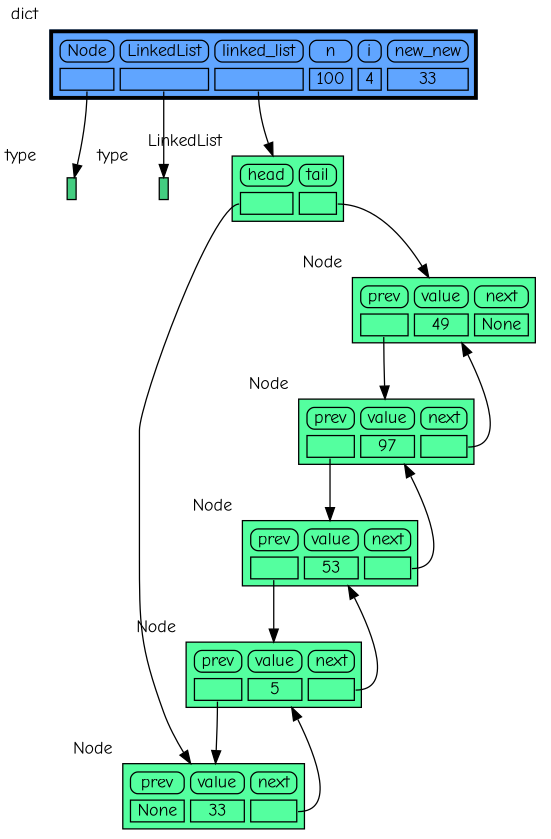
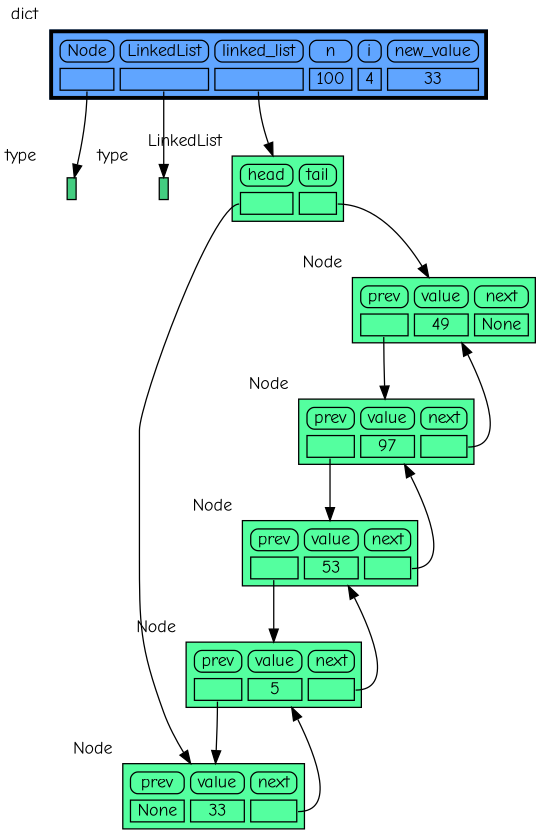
  digraph {
    fontname="Comic Neue"
    node [shape=plaintext xlabel="Node" fontname="Comic Neue"]
    edge [style=solid fontname="Comic Neue" headport=table tailport=ref0]
    n1 [label=< <TABLE BORDER="1" CELLBORDER="1" CELLSPACING="0" CELLPADDING="0" BGCOLOR="seagreen3" PORT="table">     <TR><TD BORDER="0"> </TD></TR> </TABLE> > xlabel=type]
    n2 [label=< <TABLE BORDER="1" CELLBORDER="1" CELLSPACING="0" CELLPADDING="0" BGCOLOR="seagreen3" PORT="table">     <TR><TD BORDER="0"> </TD></TR> </TABLE> > xlabel=type]
    n3 [label=< <TABLE BORDER="1" CELLBORDER="1" CELLSPACING="5" CELLPADDING="0" BGCOLOR="seagreen1" PORT="table">     <TR><TD BORDER="1" STYLE="ROUNDED"> head </TD><TD BORDER="1" STYLE="ROUNDED"> tail </TD></TR>     <TR><TD BORDER="1" PORT="ref0"> </TD><TD BORDER="1" PORT="ref1"> </TD></TR> </TABLE> > xlabel=LinkedList]
    n4 [label=< <TABLE BORDER="1" CELLBORDER="1" CELLSPACING="5" CELLPADDING="0" BGCOLOR="seagreen1" PORT="table">     <TR><TD BORDER="1" STYLE="ROUNDED"> prev </TD><TD BORDER="1" STYLE="ROUNDED"> value </TD><TD BORDER="1" STYLE="ROUNDED"> next </TD></TR>     <TR><TD BORDER="1" PORT="ref0"> </TD><TD BORDER="1"> 49 </TD><TD BORDER="1"> None </TD></TR> </TABLE> >]
    n5 [label=< <TABLE BORDER="1" CELLBORDER="1" CELLSPACING="5" CELLPADDING="0" BGCOLOR="seagreen1" PORT="table">     <TR><TD BORDER="1" STYLE="ROUNDED"> prev </TD><TD BORDER="1" STYLE="ROUNDED"> value </TD><TD BORDER="1" STYLE="ROUNDED"> next </TD></TR>     <TR><TD BORDER="1" PORT="ref0"> </TD><TD BORDER="1"> 97 </TD><TD BORDER="1" PORT="ref1"> </TD></TR> </TABLE> >]
    n6 [label=< <TABLE BORDER="1" CELLBORDER="1" CELLSPACING="5" CELLPADDING="0" BGCOLOR="seagreen1" PORT="table">     <TR><TD BORDER="1" STYLE="ROUNDED"> prev </TD><TD BORDER="1" STYLE="ROUNDED"> value </TD><TD BORDER="1" STYLE="ROUNDED"> next </TD></TR>     <TR><TD BORDER="1" PORT="ref0"> </TD><TD BORDER="1"> 53 </TD><TD BORDER="1" PORT="ref1"> </TD></TR> </TABLE> >]
    n7 [label=< <TABLE BORDER="1" CELLBORDER="1" CELLSPACING="5" CELLPADDING="0" BGCOLOR="seagreen1" PORT="table">     <TR><TD BORDER="1" STYLE="ROUNDED"> prev </TD><TD BORDER="1" STYLE="ROUNDED"> value </TD><TD BORDER="1" STYLE="ROUNDED"> next </TD></TR>     <TR><TD BORDER="1" PORT="ref0"> </TD><TD BORDER="1"> 5 </TD><TD BORDER="1" PORT="ref1"> </TD></TR> </TABLE> >]
    n8 [label=< <TABLE BORDER="1" CELLBORDER="1" CELLSPACING="5" CELLPADDING="0" BGCOLOR="seagreen1" PORT="table">     <TR><TD BORDER="1" STYLE="ROUNDED"> prev </TD><TD BORDER="1" STYLE="ROUNDED"> value </TD><TD BORDER="1" STYLE="ROUNDED"> next </TD></TR>     <TR><TD BORDER="1"> None </TD><TD BORDER="1"> 33 </TD><TD BORDER="1" PORT="ref0"> </TD></TR> </TABLE> >]
-   n9 [label=< <TABLE BORDER="3" CELLBORDER="1" CELLSPACING="5" CELLPADDING="0" BGCOLOR="#60a5ff" PORT="table">     <TR><TD BORDER="1" STYLE="ROUNDED"> Node </TD><TD BORDER="1" STYLE="ROUNDED"> LinkedList </TD><TD BORDER="1" STYLE="ROUNDED"> linked_list </TD><TD BORDER="1" STYLE="ROUNDED"> n </TD><TD BORDER="1" STYLE="ROUNDED"> i </TD><TD BORDER="1" STYLE="ROUNDED"> new_new </TD></TR>     <TR><TD BORDER="1" PORT="ref0"> </TD><TD BORDER="1" PORT="ref1"> </TD><TD BORDER="1" PORT="ref2"> </TD><TD BORDER="1"> 100 </TD><TD BORDER="1"> 4 </TD><TD BORDER="1"> 33 </TD></TR> </TABLE> > xlabel=dict]
+   n9 [label=< <TABLE BORDER="3" CELLBORDER="1" CELLSPACING="5" CELLPADDING="0" BGCOLOR="#60a5ff" PORT="table">     <TR><TD BORDER="1" STYLE="ROUNDED"> Node </TD><TD BORDER="1" STYLE="ROUNDED"> LinkedList </TD><TD BORDER="1" STYLE="ROUNDED"> linked_list </TD><TD BORDER="1" STYLE="ROUNDED"> n </TD><TD BORDER="1" STYLE="ROUNDED"> i </TD><TD BORDER="1" STYLE="ROUNDED"> new_value </TD></TR>     <TR><TD BORDER="1" PORT="ref0"> </TD><TD BORDER="1" PORT="ref1"> </TD><TD BORDER="1" PORT="ref2"> </TD><TD BORDER="1"> 100 </TD><TD BORDER="1"> 4 </TD><TD BORDER="1"> 33 </TD></TR> </TABLE> > xlabel=dict]
    subgraph sub_1 {
      rank=same
      n1
      n2
      n3
    }
    n1 -> n2 [style=invis weight=10 headport="" tailport=""]
    n2 -> n3 [style=invis weight=10 headport="" tailport=""]
    n3 -> n4 [tailport=ref1]
    n3 -> n8
    n4 -> n5
    n5 -> n4 [tailport=ref1]
    n5 -> n6
    n6 -> n5 [tailport=ref1]
    n6 -> n7
    n7 -> n6 [tailport=ref1]
    n7 -> n8
    n8 -> n7
    n9 -> n1
    n9 -> n2 [tailport=ref1]
    n9 -> n3 [tailport=ref2]
  }
